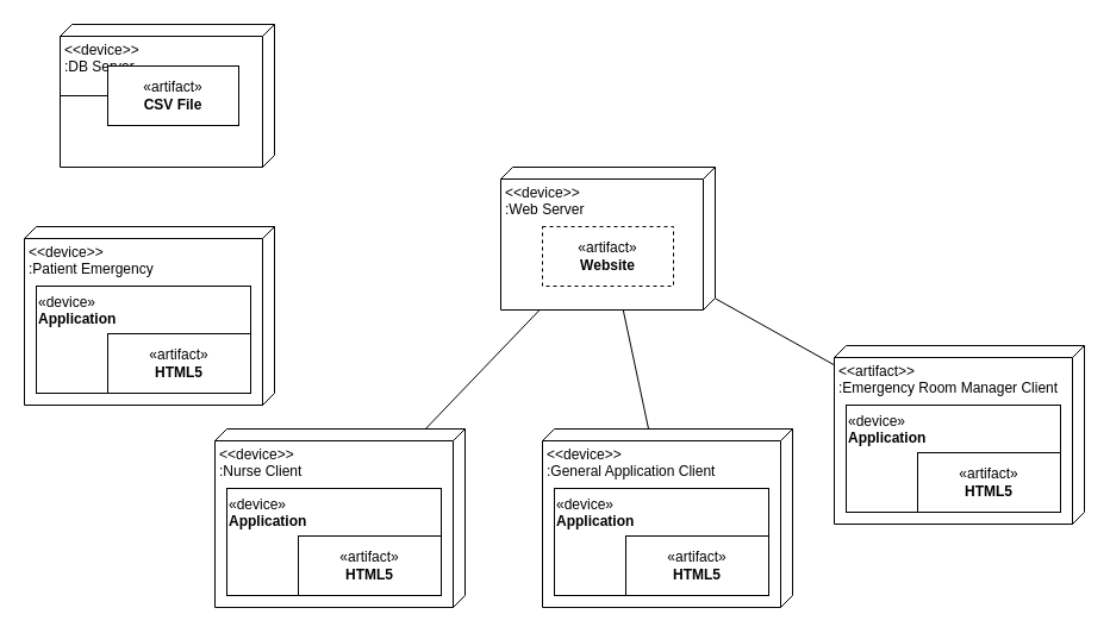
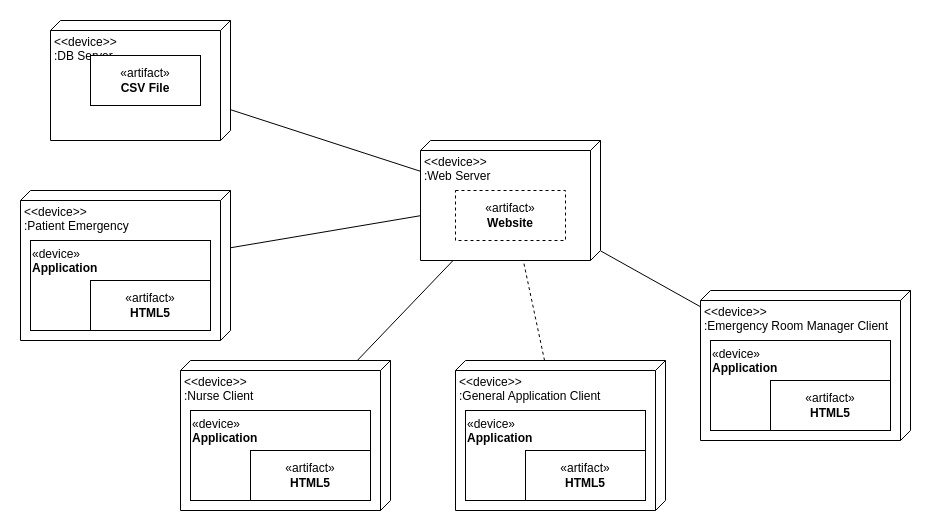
  <mxCell id="0" />
  <mxCell id="1" parent="0" />
  <mxCell id="2" value="&amp;lt;&amp;lt;device&amp;gt;&amp;gt;&lt;div&gt;:DB Server&lt;/div&gt;" style="verticalAlign=top;align=left;spacingTop=8;spacingLeft=2;spacingRight=12;shape=cube;size=10;direction=south;fontStyle=0;html=1;whiteSpace=wrap;" parent="1" vertex="1"><mxGeometry x="50" y="20" width="180" height="120" as="geometry" /></mxCell>
  <mxCell id="3" value="&amp;lt;&amp;lt;device&amp;gt;&amp;gt;&lt;div&gt;:Web Server&lt;/div&gt;" style="verticalAlign=top;align=left;spacingTop=8;spacingLeft=2;spacingRight=12;shape=cube;size=10;direction=south;fontStyle=0;html=1;whiteSpace=wrap;" parent="1" vertex="1"><mxGeometry x="420" y="140" width="180" height="120" as="geometry" /></mxCell>
- <mxCell id="4" value="" style="endArrow=none;html=1;rounded=0;" parent="1" source="2" target="7" edge="1"><mxGeometry relative="1" as="geometry"><mxPoint x="210" y="190" as="sourcePoint" /><mxPoint x="370" y="190" as="targetPoint" /></mxGeometry></mxCell>
+ <mxCell id="4" value="" style="endArrow=none;html=1;rounded=0;" parent="1" source="2" target="3" edge="1"><mxGeometry relative="1" as="geometry"><mxPoint x="210" y="190" as="sourcePoint" /><mxPoint x="370" y="190" as="targetPoint" /></mxGeometry></mxCell>
  <mxCell id="5" value="&amp;lt;&amp;lt;device&amp;gt;&amp;gt;&lt;div&gt;:Patient Emergency&lt;/div&gt;" style="verticalAlign=top;align=left;spacingTop=8;spacingLeft=2;spacingRight=12;shape=cube;size=10;direction=south;fontStyle=0;html=1;whiteSpace=wrap;" parent="1" vertex="1"><mxGeometry x="20" y="190" width="210" height="150" as="geometry" /></mxCell>
+ <mxCell id="6" value="" style="endArrow=none;html=1;rounded=0;" parent="1" source="5" target="3" edge="1"><mxGeometry relative="1" as="geometry"><mxPoint x="240" y="119" as="sourcePoint" /><mxPoint x="430" y="181" as="targetPoint" /></mxGeometry></mxCell>
  <mxCell id="7" value="«artifact»&lt;br&gt;&lt;b&gt;CSV File&lt;/b&gt;" style="html=1;whiteSpace=wrap;" parent="1" vertex="1"><mxGeometry x="90" y="55" width="110" height="50" as="geometry" /></mxCell>
  <mxCell id="8" value="«artifact»&lt;br&gt;&lt;b&gt;Website&lt;/b&gt;" style="html=1;whiteSpace=wrap;dashed=1;" parent="1" vertex="1"><mxGeometry x="455" y="190" width="110" height="50" as="geometry" /></mxCell>
  <mxCell id="9" value="«device»&lt;br&gt;&lt;b&gt;Application&lt;/b&gt;" style="html=1;whiteSpace=wrap;align=left;verticalAlign=top;" parent="1" vertex="1"><mxGeometry x="30" y="240" width="180" height="90" as="geometry" /></mxCell>
  <mxCell id="10" value="«artifact»&lt;br&gt;&lt;b&gt;HTML5&lt;/b&gt;" style="html=1;whiteSpace=wrap;" parent="1" vertex="1"><mxGeometry x="90" y="280" width="120" height="50" as="geometry" /></mxCell>
  <mxCell id="11" value="&amp;lt;&amp;lt;device&amp;gt;&amp;gt;&lt;div&gt;:Nurse Client&lt;/div&gt;" style="verticalAlign=top;align=left;spacingTop=8;spacingLeft=2;spacingRight=12;shape=cube;size=10;direction=south;fontStyle=0;html=1;whiteSpace=wrap;" vertex="1" parent="1"><mxGeometry x="180" y="360" width="210" height="150" as="geometry" /></mxCell>
  <mxCell id="12" value="«device»&lt;br&gt;&lt;b&gt;Application&lt;/b&gt;" style="html=1;whiteSpace=wrap;align=left;verticalAlign=top;" vertex="1" parent="1"><mxGeometry x="190" y="410" width="180" height="90" as="geometry" /></mxCell>
  <mxCell id="13" value="«artifact»&lt;br&gt;&lt;b&gt;HTML5&lt;/b&gt;" style="html=1;whiteSpace=wrap;" vertex="1" parent="1"><mxGeometry x="250" y="450" width="120" height="50" as="geometry" /></mxCell>
  <mxCell id="14" value="" style="endArrow=none;html=1;rounded=0;" edge="1" parent="1" source="11" target="3"><mxGeometry relative="1" as="geometry"><mxPoint x="240" y="257" as="sourcePoint" /><mxPoint x="430" y="225" as="targetPoint" /></mxGeometry></mxCell>
  <mxCell id="15" value="&amp;lt;&amp;lt;device&amp;gt;&amp;gt;&lt;div&gt;:General Application Client&lt;/div&gt;" style="verticalAlign=top;align=left;spacingTop=8;spacingLeft=2;spacingRight=12;shape=cube;size=10;direction=south;fontStyle=0;html=1;whiteSpace=wrap;" vertex="1" parent="1"><mxGeometry x="455" y="360" width="210" height="150" as="geometry" /></mxCell>
  <mxCell id="16" value="«device»&lt;br&gt;&lt;b&gt;Application&lt;/b&gt;" style="html=1;whiteSpace=wrap;align=left;verticalAlign=top;" vertex="1" parent="1"><mxGeometry x="465" y="410" width="180" height="90" as="geometry" /></mxCell>
  <mxCell id="17" value="«artifact»&lt;br&gt;&lt;b&gt;HTML5&lt;/b&gt;" style="html=1;whiteSpace=wrap;" vertex="1" parent="1"><mxGeometry x="525" y="450" width="120" height="50" as="geometry" /></mxCell>
- <mxCell id="18" value="" style="endArrow=none;html=1;rounded=0;" edge="1" parent="1" source="15" target="3"><mxGeometry relative="1" as="geometry"><mxPoint x="367" y="370" as="sourcePoint" /><mxPoint x="463" y="270" as="targetPoint" /></mxGeometry></mxCell>
- <mxCell id="19" value="&amp;lt;&amp;lt;artifact&amp;gt;&amp;gt;&lt;div&gt;:Emergency Room Manager Client&lt;/div&gt;" style="verticalAlign=top;align=left;spacingTop=8;spacingLeft=2;spacingRight=12;shape=cube;size=10;direction=south;fontStyle=0;html=1;whiteSpace=wrap;" vertex="1" parent="1"><mxGeometry x="700" y="290" width="210" height="150" as="geometry" /></mxCell>
+ <mxCell id="18" value="" style="endArrow=none;html=1;rounded=0;dashed=1;" edge="1" parent="1" source="15" target="3"><mxGeometry relative="1" as="geometry"><mxPoint x="367" y="370" as="sourcePoint" /><mxPoint x="463" y="270" as="targetPoint" /></mxGeometry></mxCell>
+ <mxCell id="19" value="&amp;lt;&amp;lt;device&amp;gt;&amp;gt;&lt;div&gt;:Emergency Room Manager Client&lt;/div&gt;" style="verticalAlign=top;align=left;spacingTop=8;spacingLeft=2;spacingRight=12;shape=cube;size=10;direction=south;fontStyle=0;html=1;whiteSpace=wrap;" vertex="1" parent="1"><mxGeometry x="700" y="290" width="210" height="150" as="geometry" /></mxCell>
  <mxCell id="20" value="«device»&lt;br&gt;&lt;b&gt;Application&lt;/b&gt;" style="html=1;whiteSpace=wrap;align=left;verticalAlign=top;" vertex="1" parent="1"><mxGeometry x="710" y="340" width="180" height="90" as="geometry" /></mxCell>
  <mxCell id="21" value="«artifact»&lt;br&gt;&lt;b&gt;HTML5&lt;/b&gt;" style="html=1;whiteSpace=wrap;" vertex="1" parent="1"><mxGeometry x="770" y="380" width="120" height="50" as="geometry" /></mxCell>
  <mxCell id="22" value="" style="endArrow=none;html=1;rounded=0;" edge="1" parent="1" source="19" target="3"><mxGeometry relative="1" as="geometry"><mxPoint x="554" y="370" as="sourcePoint" /><mxPoint x="533" y="270" as="targetPoint" /></mxGeometry></mxCell>
